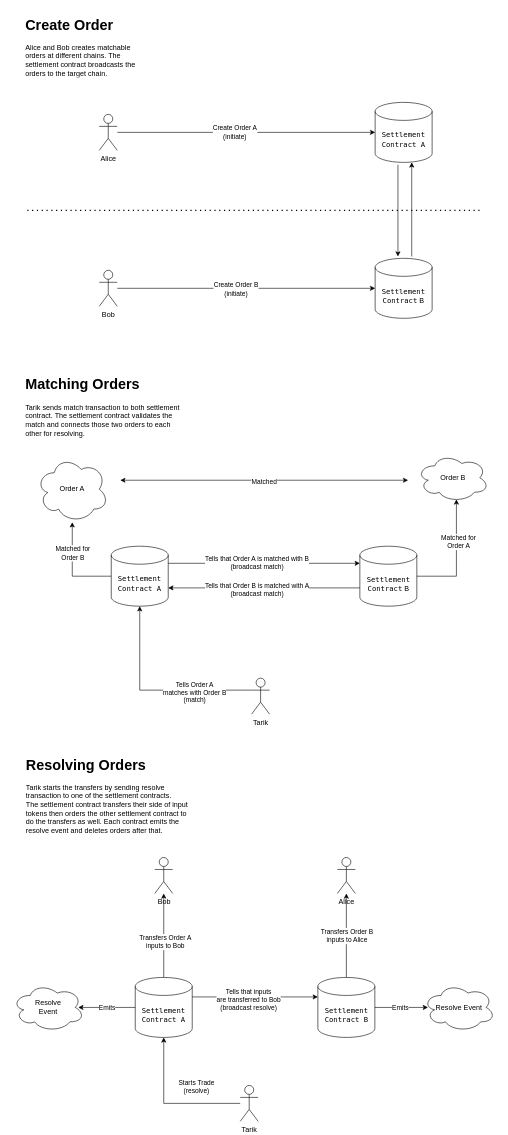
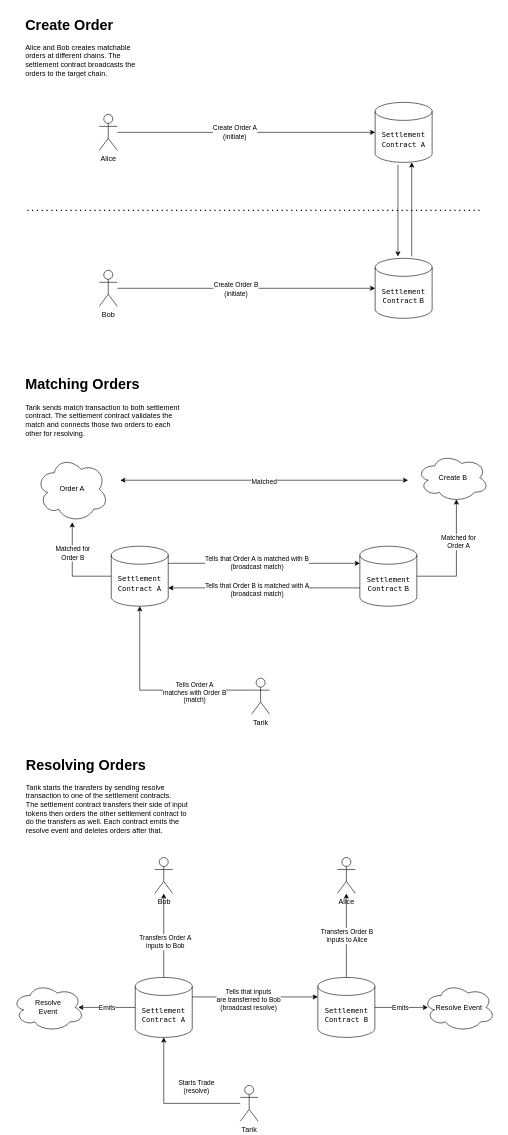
  <mxCell id="0" />
  <mxCell id="1" parent="0" />
  <mxCell id="2" value="&lt;div&gt;Alice&lt;/div&gt;" style="shape=umlActor;verticalLabelPosition=bottom;verticalAlign=top;html=1;outlineConnect=0;" vertex="1" parent="1"><mxGeometry x="165" y="190" width="30" height="60" as="geometry" /></mxCell>
  <mxCell id="3" value="&lt;font face=&quot;Courier New&quot;&gt;&lt;code&gt;Settlement Contract A&lt;br&gt;&lt;/code&gt;&lt;/font&gt;" style="shape=cylinder3;whiteSpace=wrap;html=1;boundedLbl=1;backgroundOutline=1;size=15;" vertex="1" parent="1"><mxGeometry x="625" y="170" width="95" height="100" as="geometry" /></mxCell>
  <mxCell id="4" style="edgeStyle=orthogonalEdgeStyle;rounded=0;orthogonalLoop=1;jettySize=auto;html=1;entryX=0;entryY=0.5;entryDx=0;entryDy=0;entryPerimeter=0;" edge="1" parent="1" source="2" target="3"><mxGeometry relative="1" as="geometry" /></mxCell>
  <mxCell id="5" value="&lt;font face=&quot;Helvetica&quot;&gt;Create Order A&lt;br&gt;(initiate)&lt;br&gt;&lt;/font&gt;" style="edgeLabel;html=1;align=center;verticalAlign=middle;resizable=0;points=[];" vertex="1" connectable="0" parent="4"><mxGeometry x="-0.093" y="1" relative="1" as="geometry"><mxPoint as="offset" /></mxGeometry></mxCell>
  <mxCell id="6" value="&lt;font face=&quot;Helvetica&quot;&gt;&lt;code&gt;Settlement Contract&lt;/code&gt; B&lt;/font&gt;" style="shape=cylinder3;whiteSpace=wrap;html=1;boundedLbl=1;backgroundOutline=1;size=15;" vertex="1" parent="1"><mxGeometry x="625" y="430" width="95" height="100" as="geometry" /></mxCell>
  <mxCell id="7" value="" style="endArrow=none;dashed=1;html=1;dashPattern=1 3;strokeWidth=2;rounded=0;" edge="1" parent="1"><mxGeometry width="50" height="50" relative="1" as="geometry"><mxPoint x="805" y="350" as="sourcePoint" /><mxPoint x="805" y="350" as="targetPoint" /></mxGeometry></mxCell>
  <mxCell id="8" style="edgeStyle=orthogonalEdgeStyle;rounded=0;orthogonalLoop=1;jettySize=auto;html=1;entryX=0.4;entryY=-0.03;entryDx=0;entryDy=0;entryPerimeter=0;exitX=0.4;exitY=1.04;exitDx=0;exitDy=0;exitPerimeter=0;" edge="1" parent="1" source="3" target="6"><mxGeometry relative="1" as="geometry" /></mxCell>
  <mxCell id="9" value="Bob" style="shape=umlActor;verticalLabelPosition=bottom;verticalAlign=top;html=1;outlineConnect=0;" vertex="1" parent="1"><mxGeometry x="165" y="450" width="30" height="60" as="geometry" /></mxCell>
  <mxCell id="10" style="edgeStyle=orthogonalEdgeStyle;rounded=0;orthogonalLoop=1;jettySize=auto;html=1;entryX=0;entryY=0.5;entryDx=0;entryDy=0;entryPerimeter=0;" edge="1" parent="1" source="9" target="6"><mxGeometry relative="1" as="geometry" /></mxCell>
  <mxCell id="11" value="&lt;font face=&quot;Helvetica&quot;&gt;Create Order B&lt;br&gt;(initiate)&lt;/font&gt;" style="edgeLabel;html=1;align=center;verticalAlign=middle;resizable=0;points=[];" vertex="1" connectable="0" parent="10"><mxGeometry x="-0.084" y="-1" relative="1" as="geometry"><mxPoint as="offset" /></mxGeometry></mxCell>
  <mxCell id="12" style="edgeStyle=orthogonalEdgeStyle;rounded=0;orthogonalLoop=1;jettySize=auto;html=1;exitX=0.642;exitY=-0.03;exitDx=0;exitDy=0;exitPerimeter=0;entryX=0.642;entryY=1;entryDx=0;entryDy=0;entryPerimeter=0;" edge="1" parent="1" source="6" target="3"><mxGeometry relative="1" as="geometry" /></mxCell>
  <mxCell id="13" value="" style="endArrow=none;dashed=1;html=1;dashPattern=1 3;strokeWidth=2;rounded=0;" edge="1" parent="1"><mxGeometry width="50" height="50" relative="1" as="geometry"><mxPoint x="45" y="350" as="sourcePoint" /><mxPoint x="805" y="350" as="targetPoint" /></mxGeometry></mxCell>
  <mxCell id="14" value="&lt;h1 style=&quot;margin-top: 0px;&quot;&gt;Create Order&lt;br&gt;&lt;/h1&gt;Alice and Bob creates matchable orders at different chains. The settlement contract broadcasts the orders to the target chain." style="text;html=1;whiteSpace=wrap;overflow=hidden;rounded=0;" vertex="1" parent="1"><mxGeometry x="40" y="20" width="200" height="120" as="geometry" /></mxCell>
  <mxCell id="15" style="edgeStyle=orthogonalEdgeStyle;rounded=0;orthogonalLoop=1;jettySize=auto;html=1;" edge="1" parent="1" source="17" target="23"><mxGeometry relative="1" as="geometry" /></mxCell>
  <mxCell id="16" value="Matched for &lt;br&gt;Order B" style="edgeLabel;html=1;align=center;verticalAlign=middle;resizable=0;points=[];" vertex="1" connectable="0" parent="15"><mxGeometry x="0.25" y="-3" relative="1" as="geometry"><mxPoint x="-3" y="-7" as="offset" /></mxGeometry></mxCell>
  <mxCell id="17" value="&lt;font face=&quot;Courier New&quot;&gt;&lt;code&gt;Settlement Contract A&lt;/code&gt;&lt;/font&gt;" style="shape=cylinder3;whiteSpace=wrap;html=1;boundedLbl=1;backgroundOutline=1;size=15;" vertex="1" parent="1"><mxGeometry x="185" y="910" width="95" height="100" as="geometry" /></mxCell>
  <mxCell id="18" value="&lt;font face=&quot;Helvetica&quot;&gt;&lt;code&gt;Settlement Contract&lt;/code&gt; B&lt;/font&gt;" style="shape=cylinder3;whiteSpace=wrap;html=1;boundedLbl=1;backgroundOutline=1;size=15;" vertex="1" parent="1"><mxGeometry x="599.5" y="910" width="95" height="100" as="geometry" /></mxCell>
  <mxCell id="19" value="&lt;div&gt;Tarik&lt;/div&gt;" style="shape=umlActor;verticalLabelPosition=bottom;verticalAlign=top;html=1;outlineConnect=0;" vertex="1" parent="1"><mxGeometry x="419" y="1130" width="30" height="60" as="geometry" /></mxCell>
  <mxCell id="20" style="edgeStyle=orthogonalEdgeStyle;rounded=0;orthogonalLoop=1;jettySize=auto;html=1;exitX=0;exitY=0.333;exitDx=0;exitDy=0;exitPerimeter=0;entryX=0.5;entryY=1;entryDx=0;entryDy=0;entryPerimeter=0;" edge="1" parent="1" source="19" target="17"><mxGeometry relative="1" as="geometry" /></mxCell>
  <mxCell id="21" value="Tells Order A&lt;br&gt;matches with Order B&lt;br&gt;(match)" style="edgeLabel;html=1;align=center;verticalAlign=middle;resizable=0;points=[];" vertex="1" connectable="0" parent="20"><mxGeometry x="-0.305" y="4" relative="1" as="geometry"><mxPoint x="17" as="offset" /></mxGeometry></mxCell>
  <mxCell id="22" value="&lt;h1 style=&quot;margin-top: 0px;&quot;&gt;Matching Orders&lt;br&gt;&lt;/h1&gt;&lt;p&gt;Tarik sends match transaction to both settlement contract. The settlement contract validates the match and connects those two orders to each other for resolving.&lt;br&gt;&lt;/p&gt;" style="text;html=1;whiteSpace=wrap;overflow=hidden;rounded=0;" vertex="1" parent="1"><mxGeometry x="40" y="620" width="260" height="120" as="geometry" /></mxCell>
  <mxCell id="23" value="Order A" style="ellipse;shape=cloud;whiteSpace=wrap;html=1;" vertex="1" parent="1"><mxGeometry x="60" y="760" width="120" height="110" as="geometry" /></mxCell>
  <mxCell id="24" style="edgeStyle=orthogonalEdgeStyle;rounded=0;orthogonalLoop=1;jettySize=auto;html=1;exitX=1;exitY=0;exitDx=0;exitDy=32.5;exitPerimeter=0;entryX=0;entryY=0;entryDx=0;entryDy=32.5;entryPerimeter=0;" edge="1" parent="1"><mxGeometry relative="1" as="geometry"><mxPoint x="280" y="938.5" as="sourcePoint" /><mxPoint x="599.5" y="938.5" as="targetPoint" /></mxGeometry></mxCell>
  <mxCell id="25" value="Tells that Order A is matched with B&lt;br&gt;(broadcast match)" style="edgeLabel;html=1;align=center;verticalAlign=middle;resizable=0;points=[];" vertex="1" connectable="0" parent="24"><mxGeometry x="-0.169" y="2" relative="1" as="geometry"><mxPoint x="14" y="1" as="offset" /></mxGeometry></mxCell>
  <mxCell id="26" style="edgeStyle=orthogonalEdgeStyle;rounded=0;orthogonalLoop=1;jettySize=auto;html=1;exitX=0;exitY=0;exitDx=0;exitDy=67.5;exitPerimeter=0;entryX=1;entryY=0;entryDx=0;entryDy=67.5;entryPerimeter=0;" edge="1" parent="1"><mxGeometry relative="1" as="geometry"><mxPoint x="599.5" y="979.5" as="sourcePoint" /><mxPoint x="280" y="979.5" as="targetPoint" /></mxGeometry></mxCell>
  <mxCell id="27" value="Tells that Order B is matched with A&lt;br&gt;(broadcast match)" style="edgeLabel;html=1;align=center;verticalAlign=middle;resizable=0;points=[];" vertex="1" connectable="0" parent="26"><mxGeometry x="0.192" relative="1" as="geometry"><mxPoint x="18" y="3" as="offset" /></mxGeometry></mxCell>
- <mxCell id="28" value="Order B" style="ellipse;shape=cloud;whiteSpace=wrap;html=1;" vertex="1" parent="1"><mxGeometry x="694.5" y="756" width="120" height="80" as="geometry" /></mxCell>
+ <mxCell id="28" value="Create B" style="ellipse;shape=cloud;whiteSpace=wrap;html=1;" vertex="1" parent="1"><mxGeometry x="694.5" y="756" width="120" height="80" as="geometry" /></mxCell>
  <mxCell id="29" style="edgeStyle=orthogonalEdgeStyle;rounded=0;orthogonalLoop=1;jettySize=auto;html=1;exitX=1;exitY=0.5;exitDx=0;exitDy=0;exitPerimeter=0;entryX=0.55;entryY=0.95;entryDx=0;entryDy=0;entryPerimeter=0;" edge="1" parent="1" source="18" target="28"><mxGeometry relative="1" as="geometry" /></mxCell>
  <mxCell id="30" value="Matched for&lt;br&gt;Order A" style="edgeLabel;html=1;align=center;verticalAlign=middle;resizable=0;points=[];" vertex="1" connectable="0" parent="29"><mxGeometry x="0.365" y="-2" relative="1" as="geometry"><mxPoint x="1" y="8" as="offset" /></mxGeometry></mxCell>
  <mxCell id="31" style="edgeStyle=orthogonalEdgeStyle;rounded=0;orthogonalLoop=1;jettySize=auto;html=1;" edge="1" parent="1" source="33" target="42"><mxGeometry relative="1" as="geometry" /></mxCell>
  <mxCell id="32" value="Transfers Order A&lt;br&gt;inputs to Bob" style="edgeLabel;html=1;align=center;verticalAlign=middle;resizable=0;points=[];" vertex="1" connectable="0" parent="31"><mxGeometry x="-0.139" y="-1" relative="1" as="geometry"><mxPoint x="1" as="offset" /></mxGeometry></mxCell>
  <mxCell id="33" value="&lt;font face=&quot;Courier New&quot;&gt;&lt;code&gt;Settlement Contract A&lt;/code&gt;&lt;/font&gt;" style="shape=cylinder3;whiteSpace=wrap;html=1;boundedLbl=1;backgroundOutline=1;size=15;" vertex="1" parent="1"><mxGeometry x="225" y="1629" width="95" height="100" as="geometry" /></mxCell>
  <mxCell id="34" value="&lt;div&gt;Tarik&lt;/div&gt;" style="shape=umlActor;verticalLabelPosition=bottom;verticalAlign=top;html=1;outlineConnect=0;" vertex="1" parent="1"><mxGeometry x="400" y="1809" width="30" height="60" as="geometry" /></mxCell>
  <mxCell id="35" style="edgeStyle=orthogonalEdgeStyle;rounded=0;orthogonalLoop=1;jettySize=auto;html=1;entryX=0.5;entryY=1;entryDx=0;entryDy=0;entryPerimeter=0;" edge="1" parent="1" source="34" target="33"><mxGeometry relative="1" as="geometry" /></mxCell>
  <mxCell id="36" value="Starts Trade&lt;br&gt;(resolve)" style="edgeLabel;html=1;align=center;verticalAlign=middle;resizable=0;points=[];" vertex="1" connectable="0" parent="35"><mxGeometry x="-0.364" y="2" relative="1" as="geometry"><mxPoint x="2" y="-30" as="offset" /></mxGeometry></mxCell>
  <mxCell id="37" style="edgeStyle=orthogonalEdgeStyle;rounded=0;orthogonalLoop=1;jettySize=auto;html=1;" edge="1" parent="1" source="39" target="43"><mxGeometry relative="1" as="geometry" /></mxCell>
  <mxCell id="38" value="&lt;div&gt;Transfers Order B&lt;/div&gt;&lt;div&gt;inputs to Alice&lt;br&gt;&lt;/div&gt;" style="edgeLabel;html=1;align=center;verticalAlign=middle;resizable=0;points=[];" vertex="1" connectable="0" parent="37"><mxGeometry y="1" relative="1" as="geometry"><mxPoint x="1" as="offset" /></mxGeometry></mxCell>
  <mxCell id="39" value="&lt;font face=&quot;Courier New&quot;&gt;&lt;code&gt;Settlement Contract B&lt;br&gt;&lt;/code&gt;&lt;/font&gt;" style="shape=cylinder3;whiteSpace=wrap;html=1;boundedLbl=1;backgroundOutline=1;size=15;" vertex="1" parent="1"><mxGeometry x="529.5" y="1629" width="95" height="100" as="geometry" /></mxCell>
  <mxCell id="40" style="edgeStyle=orthogonalEdgeStyle;rounded=0;orthogonalLoop=1;jettySize=auto;html=1;exitX=1;exitY=0;exitDx=0;exitDy=32.5;exitPerimeter=0;entryX=0;entryY=0;entryDx=0;entryDy=32.5;entryPerimeter=0;" edge="1" parent="1" source="33" target="39"><mxGeometry relative="1" as="geometry" /></mxCell>
  <mxCell id="41" value="Tells that inputs&lt;br&gt;are transferred to Bob&lt;br&gt;(broadcast resolve)" style="edgeLabel;html=1;align=center;verticalAlign=middle;resizable=0;points=[];" vertex="1" connectable="0" parent="40"><mxGeometry x="-0.28" y="-3" relative="1" as="geometry"><mxPoint x="18" y="1" as="offset" /></mxGeometry></mxCell>
  <mxCell id="42" value="Bob" style="shape=umlActor;verticalLabelPosition=bottom;verticalAlign=top;html=1;outlineConnect=0;" vertex="1" parent="1"><mxGeometry x="257.5" y="1429" width="30" height="60" as="geometry" /></mxCell>
  <mxCell id="43" value="Alice" style="shape=umlActor;verticalLabelPosition=bottom;verticalAlign=top;html=1;outlineConnect=0;" vertex="1" parent="1"><mxGeometry x="562" y="1429" width="30" height="60" as="geometry" /></mxCell>
  <mxCell id="44" value="&lt;div&gt;Resolve&lt;/div&gt;&lt;div&gt;Event&lt;/div&gt;" style="ellipse;shape=cloud;whiteSpace=wrap;html=1;" vertex="1" parent="1"><mxGeometry x="20" y="1639" width="120" height="80" as="geometry" /></mxCell>
  <mxCell id="45" value="Emits" style="edgeStyle=orthogonalEdgeStyle;rounded=0;orthogonalLoop=1;jettySize=auto;html=1;entryX=0.875;entryY=0.5;entryDx=0;entryDy=0;entryPerimeter=0;" edge="1" parent="1" source="33"><mxGeometry relative="1" as="geometry"><mxPoint x="130" y="1679" as="targetPoint" /></mxGeometry></mxCell>
  <mxCell id="46" value="Resolve Event" style="ellipse;shape=cloud;whiteSpace=wrap;html=1;" vertex="1" parent="1"><mxGeometry x="705" y="1639" width="120" height="80" as="geometry" /></mxCell>
  <mxCell id="47" style="edgeStyle=orthogonalEdgeStyle;rounded=0;orthogonalLoop=1;jettySize=auto;html=1;entryX=0.067;entryY=0.5;entryDx=0;entryDy=0;entryPerimeter=0;" edge="1" parent="1" source="39" target="46"><mxGeometry relative="1" as="geometry" /></mxCell>
  <mxCell id="48" value="Emits" style="edgeLabel;html=1;align=center;verticalAlign=middle;resizable=0;points=[];" vertex="1" connectable="0" parent="47"><mxGeometry x="-0.063" relative="1" as="geometry"><mxPoint x="1" as="offset" /></mxGeometry></mxCell>
  <mxCell id="49" value="&lt;h1 style=&quot;margin-top: 0px;&quot;&gt;Resolving Orders&lt;br&gt;&lt;/h1&gt;&lt;p&gt;Tarik starts the transfers by sending resolve transaction to one of the settlement contracts.&lt;br&gt;The settlement contract transfers their side of input tokens then orders the other settlement contract to do the transfers as well. Each contract emits the resolve event and deletes orders after that.&lt;br&gt;&lt;/p&gt;" style="text;html=1;whiteSpace=wrap;overflow=hidden;rounded=0;" vertex="1" parent="1"><mxGeometry x="41" y="1254" width="285" height="140" as="geometry" /></mxCell>
  <mxCell id="50" value="" style="endArrow=classic;startArrow=classic;html=1;rounded=0;" edge="1" parent="1"><mxGeometry width="50" height="50" relative="1" as="geometry"><mxPoint x="200" y="800" as="sourcePoint" /><mxPoint x="680" y="800" as="targetPoint" /></mxGeometry></mxCell>
  <mxCell id="51" value="Matched" style="edgeLabel;html=1;align=center;verticalAlign=middle;resizable=0;points=[];" vertex="1" connectable="0" parent="50"><mxGeometry x="-0.004" y="-1" relative="1" as="geometry"><mxPoint as="offset" /></mxGeometry></mxCell>
